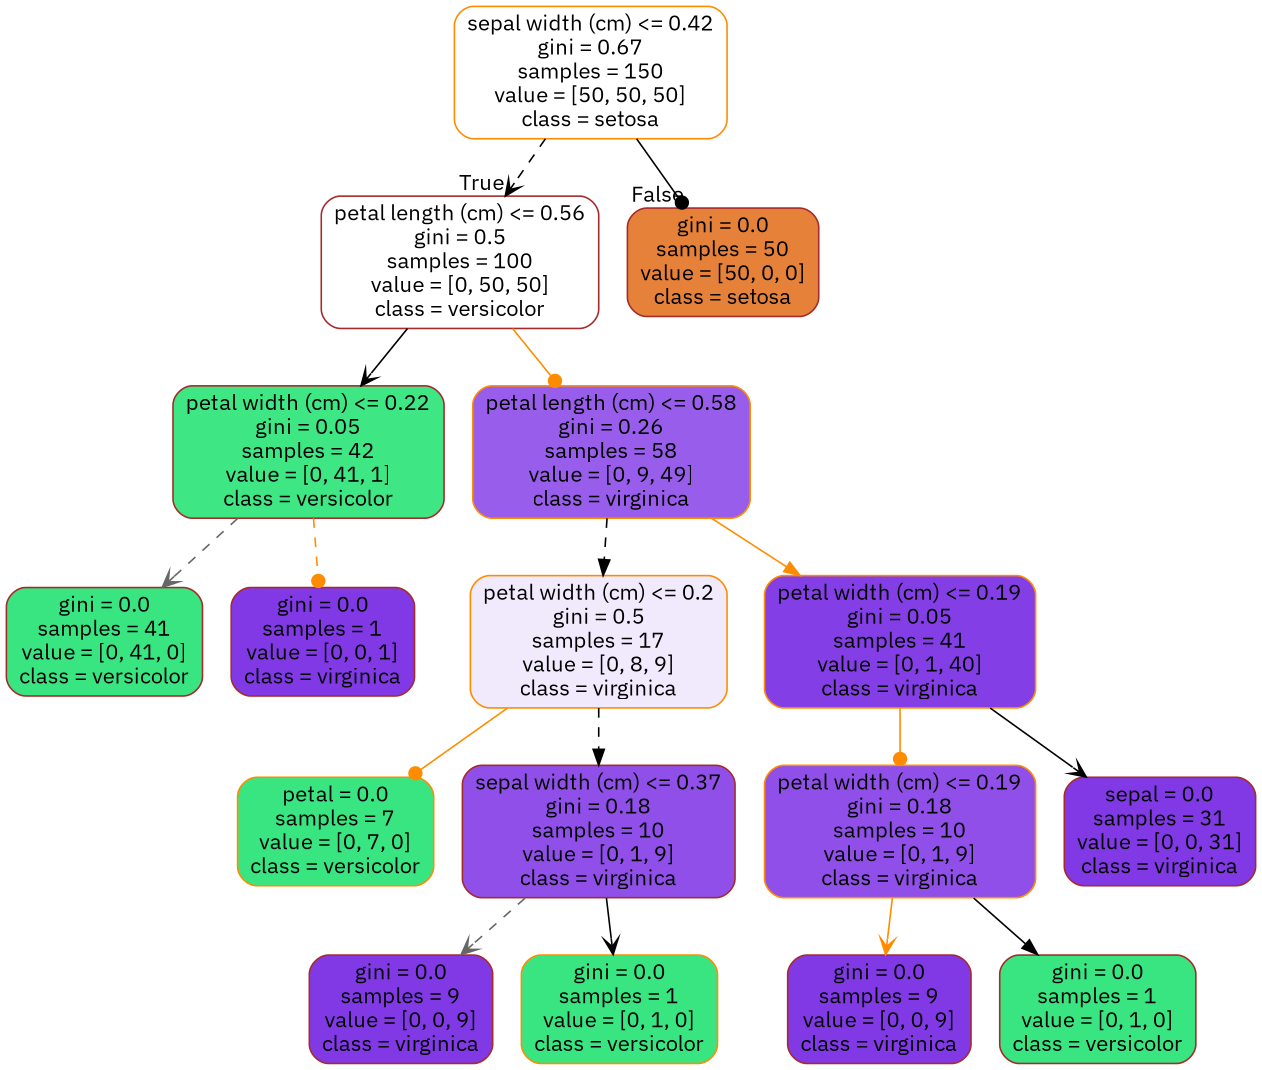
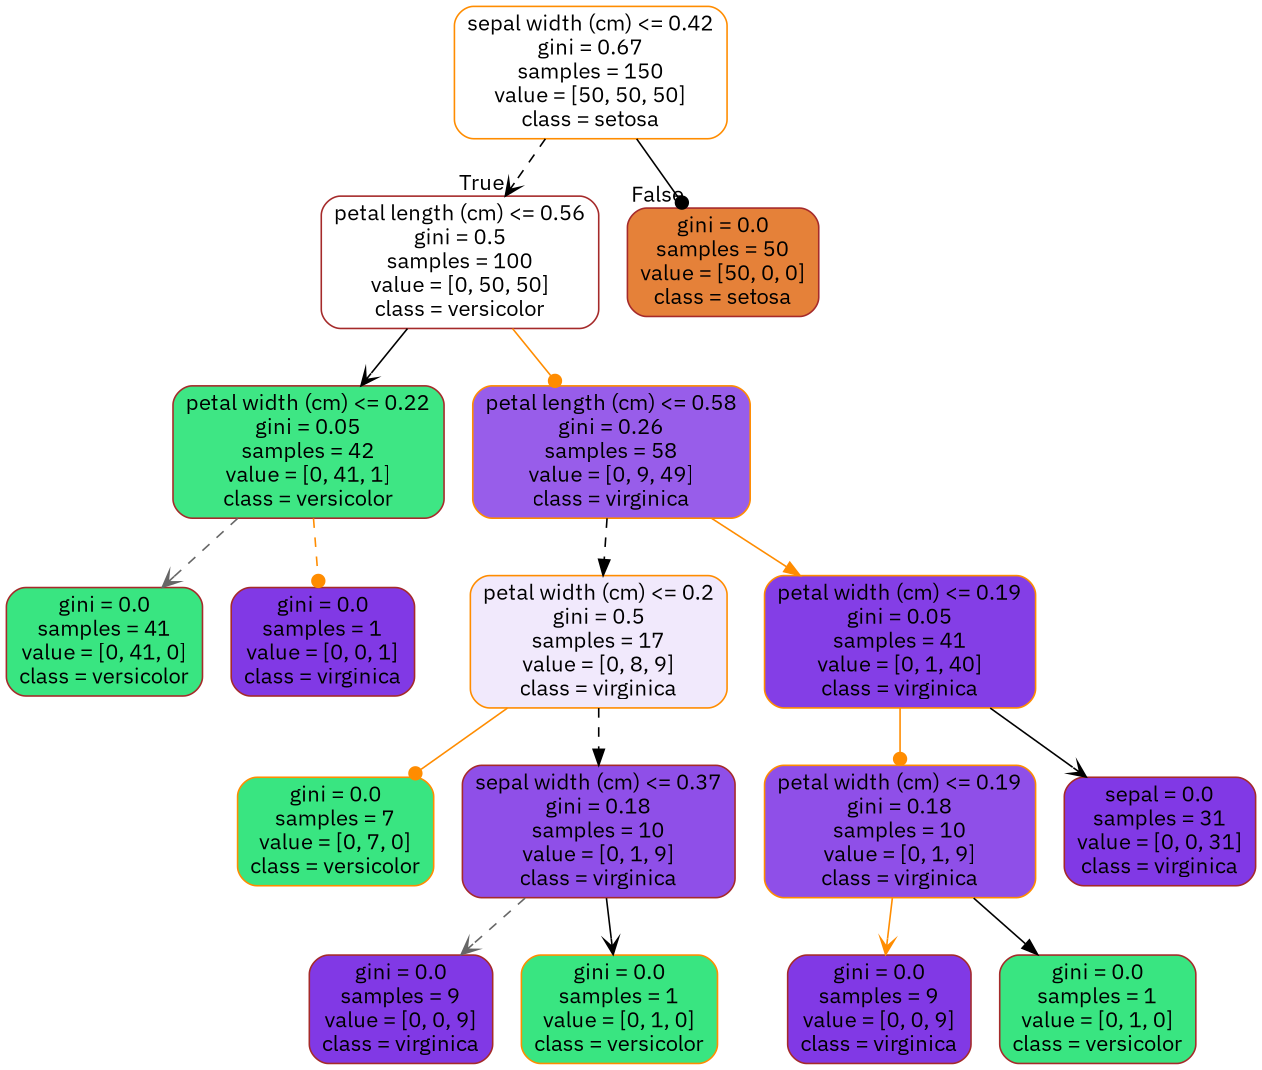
  digraph {
    fontname="IBM Plex Sans"
    node [color=brown fillcolor="#39e581" fontname="IBM Plex Sans" shape=box style="filled, rounded"]
    edge [arrowhead=vee color=black fontname="IBM Plex Sans" style=solid]
    n1 [color=darkorange fillcolor="#ffffff" label="sepal width (cm) <= 0.42\ngini = 0.67\nsamples = 150\nvalue = [50, 50, 50]\nclass = setosa"]
    n2 [fillcolor="#ffffff" label="petal length (cm) <= 0.56\ngini = 0.5\nsamples = 100\nvalue = [0, 50, 50]\nclass = versicolor"]
    n3 [fillcolor="#e58139" label="gini = 0.0\nsamples = 50\nvalue = [50, 0, 0]\nclass = setosa"]
    n4 [fillcolor="#3ee684" label="petal width (cm) <= 0.22\ngini = 0.05\nsamples = 42\nvalue = [0, 41, 1]\nclass = versicolor"]
    n5 [color=darkorange fillcolor="#985dea" label="petal length (cm) <= 0.58\ngini = 0.26\nsamples = 58\nvalue = [0, 9, 49]\nclass = virginica"]
    n6 [label="gini = 0.0\nsamples = 41\nvalue = [0, 41, 0]\nclass = versicolor"]
    n7 [fillcolor="#8139e5" label="gini = 0.0\nsamples = 1\nvalue = [0, 0, 1]\nclass = virginica"]
    n8 [color=darkorange fillcolor="#f1e9fc" label="petal width (cm) <= 0.2\ngini = 0.5\nsamples = 17\nvalue = [0, 8, 9]\nclass = virginica"]
    n9 [color=darkorange fillcolor="#843ee6" label="petal width (cm) <= 0.19\ngini = 0.05\nsamples = 41\nvalue = [0, 1, 40]\nclass = virginica"]
-   n10 [color=darkorange label="petal = 0.0\nsamples = 7\nvalue = [0, 7, 0]\nclass = versicolor"]
+   n10 [color=darkorange label="gini = 0.0\nsamples = 7\nvalue = [0, 7, 0]\nclass = versicolor"]
    n11 [fillcolor="#8f4fe8" label="sepal width (cm) <= 0.37\ngini = 0.18\nsamples = 10\nvalue = [0, 1, 9]\nclass = virginica"]
    n12 [color=darkorange fillcolor="#8f4fe8" label="petal width (cm) <= 0.19\ngini = 0.18\nsamples = 10\nvalue = [0, 1, 9]\nclass = virginica"]
    n13 [fillcolor="#8139e5" label="sepal = 0.0\nsamples = 31\nvalue = [0, 0, 31]\nclass = virginica"]
    n14 [fillcolor="#8139e5" label="gini = 0.0\nsamples = 9\nvalue = [0, 0, 9]\nclass = virginica"]
    n15 [color=darkorange label="gini = 0.0\nsamples = 1\nvalue = [0, 1, 0]\nclass = versicolor"]
    n16 [fillcolor="#8139e5" label="gini = 0.0\nsamples = 9\nvalue = [0, 0, 9]\nclass = virginica"]
    n17 [label="gini = 0.0\nsamples = 1\nvalue = [0, 1, 0]\nclass = versicolor"]
    n1 -> n2 [headlabel=True labelangle=45 labeldistance=2.5 style=dashed]
    n1 -> n3 [arrowhead=dot headlabel=False labelangle=-45 labeldistance=2.5]
    n2 -> n4
    n2 -> n5 [arrowhead=dot color=darkorange]
    n4 -> n6 [color=gray40 style=dashed]
    n4 -> n7 [arrowhead=dot color=darkorange style=dashed]
    n5 -> n8 [arrowhead=normal style=dashed]
    n5 -> n9 [arrowhead=normal color=darkorange]
    n8 -> n10 [arrowhead=dot color=darkorange]
    n8 -> n11 [arrowhead=normal style=dashed]
    n9 -> n12 [arrowhead=dot color=darkorange]
    n9 -> n13
    n11 -> n14 [color=gray40 style=dashed]
    n11 -> n15
    n12 -> n16 [color=darkorange]
    n12 -> n17 [arrowhead=normal]
  }
